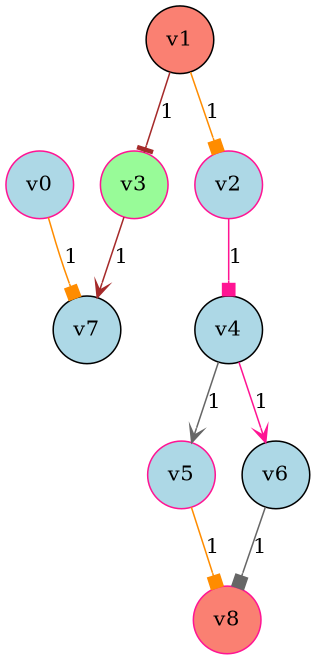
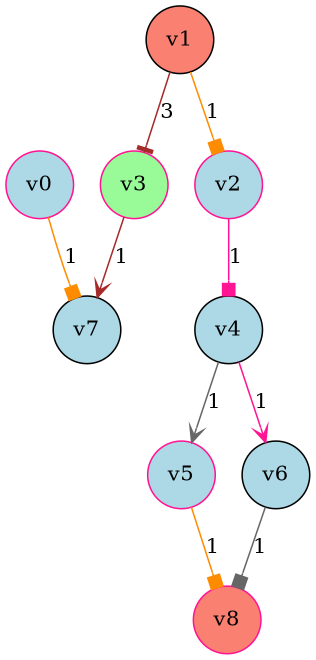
  digraph {
    node [color=deeppink fillcolor=lightblue shape=circle style=filled]
    edge [arrowhead=box color=darkorange]
    n1 [label=v0]
    n2 [color=black label=v7]
    n3 [color=black fillcolor=salmon label=v1]
    n4 [label=v2]
    n5 [fillcolor=palegreen label=v3]
    n6 [color=black label=v4]
    n7 [label=v5]
    n8 [color=black label=v6]
    n9 [fillcolor=salmon label=v8]
    n1 -> n2 [label=1]
    n3 -> n4 [label=1]
-   n3 -> n5 [arrowhead=tee color=brown label=1]
+   n3 -> n5 [arrowhead=tee color=brown label=3]
    n4 -> n6 [color=deeppink label=1]
    n5 -> n2 [arrowhead=vee color=brown label=1]
    n6 -> n7 [arrowhead=vee color=gray40 label=1]
    n6 -> n8 [arrowhead=vee color=deeppink label=1]
    n7 -> n9 [label=1]
    n8 -> n9 [color=gray40 label=1]
  }
